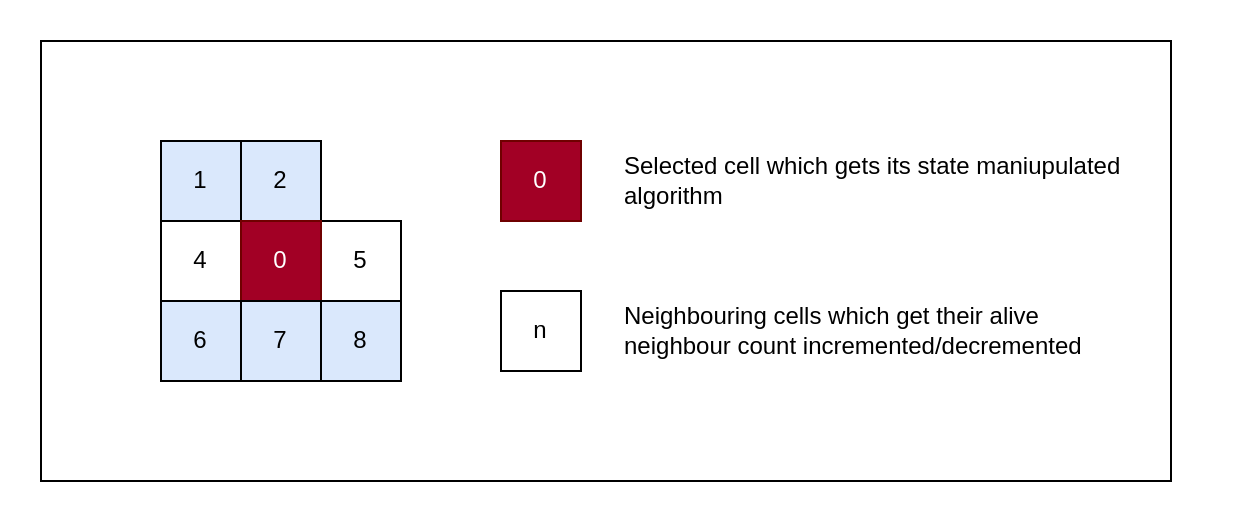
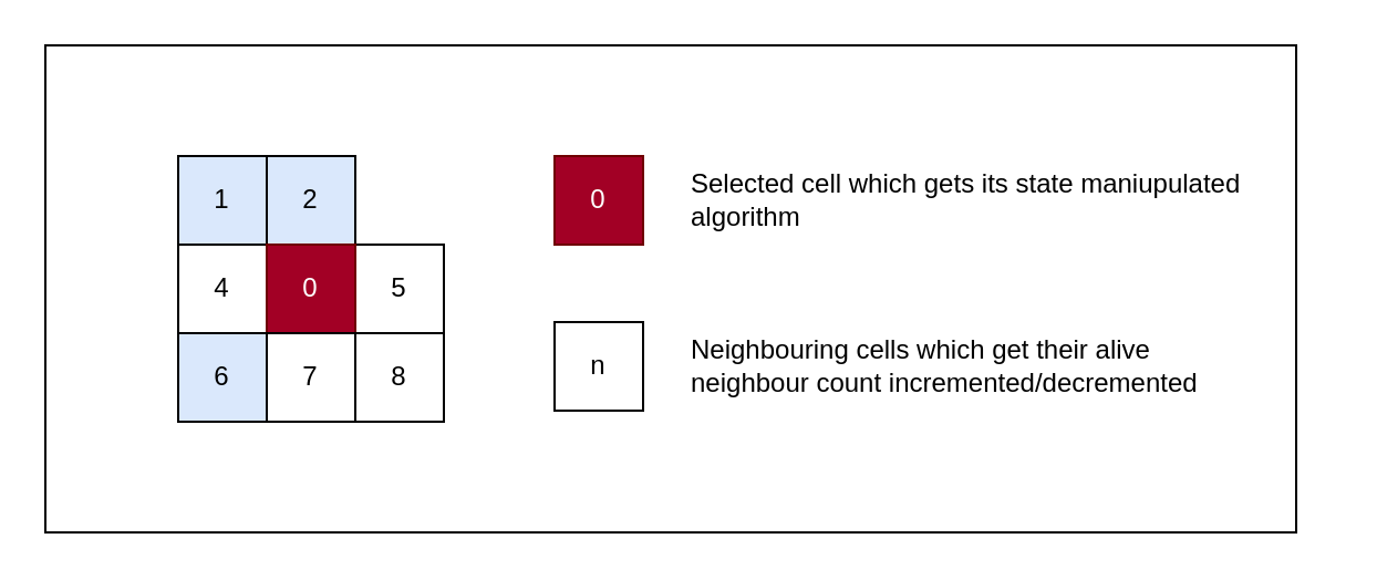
  <mxCell id="0" />
  <mxCell id="1" parent="0" />
  <mxCell id="2" value="" style="rounded=0;whiteSpace=wrap;html=1;strokeColor=#330000;" vertex="1" parent="1"><mxGeometry x="390" y="80" width="120" height="60" as="geometry" /></mxCell>
  <mxCell id="3" value="" style="rounded=0;whiteSpace=wrap;html=1;" vertex="1" parent="1"><mxGeometry x="20" y="20" width="565" height="220" as="geometry" /></mxCell>
  <mxCell id="4" value="" style="group" vertex="1" connectable="0" parent="1"><mxGeometry x="80" y="70" width="120" height="120" as="geometry" /></mxCell>
  <mxCell id="5" value="1" style="rounded=0;whiteSpace=wrap;html=1;fillColor=#dae8fc;" vertex="1" parent="4"><mxGeometry width="40" height="40" as="geometry" /></mxCell>
  <mxCell id="6" value="2" style="rounded=0;whiteSpace=wrap;html=1;fillColor=#dae8fc;" vertex="1" parent="4"><mxGeometry x="40" width="40" height="40" as="geometry" /></mxCell>
  <mxCell id="7" value="4" style="rounded=0;whiteSpace=wrap;html=1;" vertex="1" parent="4"><mxGeometry y="40" width="40" height="40" as="geometry" /></mxCell>
  <mxCell id="8" value="5" style="rounded=0;whiteSpace=wrap;html=1;" vertex="1" parent="4"><mxGeometry x="80" y="40" width="40" height="40" as="geometry" /></mxCell>
  <mxCell id="9" value="6" style="rounded=0;whiteSpace=wrap;html=1;fillColor=#dae8fc;" vertex="1" parent="4"><mxGeometry y="80" width="40" height="40" as="geometry" /></mxCell>
  <mxCell id="10" value="0" style="rounded=0;whiteSpace=wrap;html=1;fillColor=#a20025;fontColor=#ffffff;strokeColor=#6F0000;" vertex="1" parent="4"><mxGeometry x="40" y="40" width="40" height="40" as="geometry" /></mxCell>
- <mxCell id="11" value="7" style="rounded=0;whiteSpace=wrap;html=1;fillColor=#dae8fc;" vertex="1" parent="4"><mxGeometry x="40" y="80" width="40" height="40" as="geometry" /></mxCell>
- <mxCell id="12" value="8" style="rounded=0;whiteSpace=wrap;html=1;fillColor=#dae8fc;" vertex="1" parent="4"><mxGeometry x="80" y="80" width="40" height="40" as="geometry" /></mxCell>
+ <mxCell id="11" value="7" style="rounded=0;whiteSpace=wrap;html=1;" vertex="1" parent="4"><mxGeometry x="40" y="80" width="40" height="40" as="geometry" /></mxCell>
+ <mxCell id="12" value="8" style="rounded=0;whiteSpace=wrap;html=1;" vertex="1" parent="4"><mxGeometry x="80" y="80" width="40" height="40" as="geometry" /></mxCell>
  <mxCell id="13" value="0" style="rounded=0;whiteSpace=wrap;html=1;fillColor=#a20025;fontColor=#ffffff;strokeColor=#6F0000;" vertex="1" parent="1"><mxGeometry x="250" y="70" width="40" height="40" as="geometry" /></mxCell>
  <mxCell id="14" value="n" style="rounded=0;whiteSpace=wrap;html=1;" vertex="1" parent="1"><mxGeometry x="250" y="145" width="40" height="40" as="geometry" /></mxCell>
  <mxCell id="15" value="Neighbouring cells which get their alive neighbour count incremented/decremented" style="text;html=1;strokeColor=none;fillColor=none;align=left;verticalAlign=middle;whiteSpace=wrap;rounded=0;" vertex="1" parent="1"><mxGeometry x="310" y="150" width="250" height="30" as="geometry" /></mxCell>
  <mxCell id="16" value="Selected cell which gets its state maniupulated algorithm&amp;nbsp;" style="text;html=1;strokeColor=none;fillColor=none;align=left;verticalAlign=middle;whiteSpace=wrap;rounded=0;" vertex="1" parent="1"><mxGeometry x="310" y="75" width="290" height="30" as="geometry" /></mxCell>
